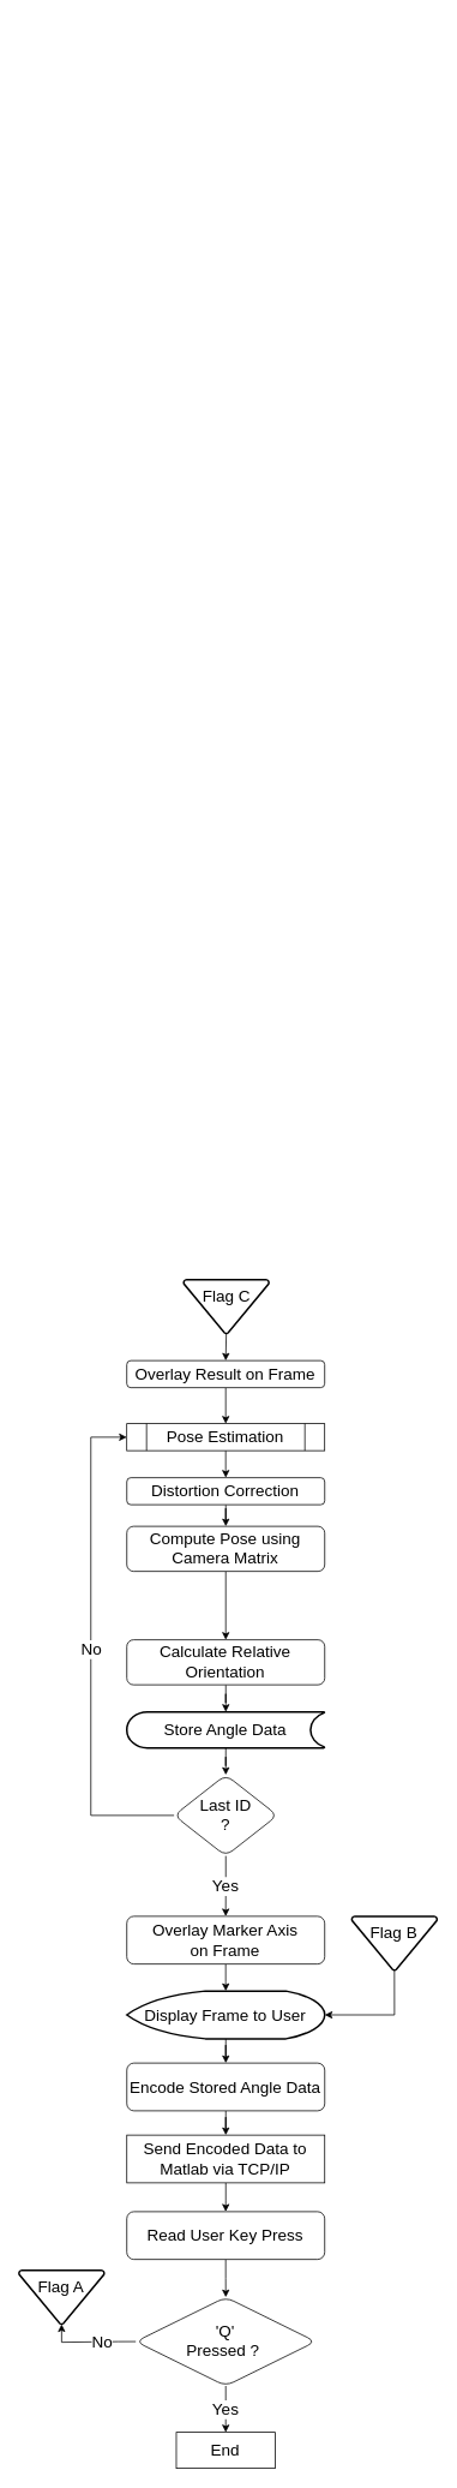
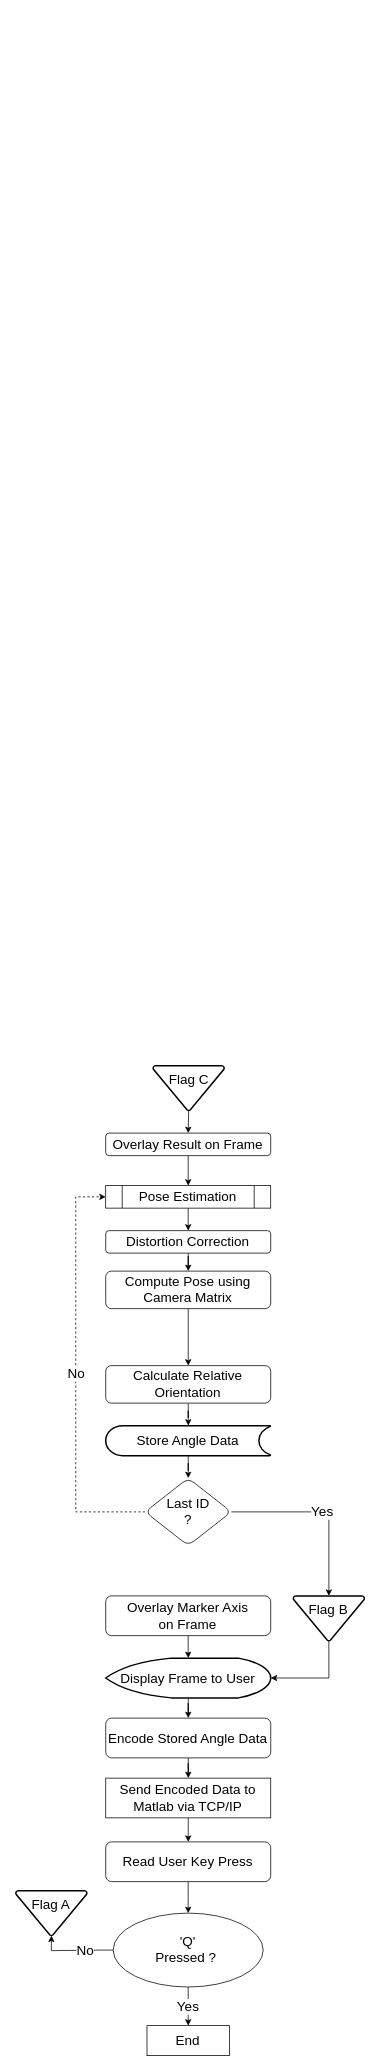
  <mxCell id="0" />
  <mxCell id="1" parent="0" />
  <mxCell id="2" value="" style="edgeStyle=orthogonalEdgeStyle;rounded=0;orthogonalLoop=1;jettySize=auto;html=1;entryX=0.5;entryY=0;entryDx=0;entryDy=0;" parent="1" edge="1"><mxGeometry relative="1" as="geometry"><mxPoint x="253" y="160" as="sourcePoint" /></mxGeometry></mxCell>
  <mxCell id="3" value="" style="edgeStyle=orthogonalEdgeStyle;rounded=0;orthogonalLoop=1;jettySize=auto;html=1;" parent="1" edge="1"><mxGeometry relative="1" as="geometry"><mxPoint x="253" y="20" as="sourcePoint" /></mxGeometry></mxCell>
  <mxCell id="4" value="" style="edgeStyle=orthogonalEdgeStyle;rounded=0;orthogonalLoop=1;jettySize=auto;html=1;entryX=0.5;entryY=0;entryDx=0;entryDy=0;" parent="1" edge="1"><mxGeometry relative="1" as="geometry"><mxPoint x="253" y="230" as="sourcePoint" /></mxGeometry></mxCell>
  <mxCell id="5" value="" style="edgeStyle=orthogonalEdgeStyle;rounded=0;orthogonalLoop=1;jettySize=auto;html=1;" parent="1" edge="1"><mxGeometry relative="1" as="geometry"><mxPoint x="253" y="300" as="sourcePoint" /></mxGeometry></mxCell>
  <mxCell id="6" value="End" style="rounded=0;whiteSpace=wrap;html=1;fontSize=18;" parent="1" vertex="1"><mxGeometry x="195.48" y="2700" width="110" height="40" as="geometry" /></mxCell>
  <mxCell id="7" value="" style="edgeStyle=orthogonalEdgeStyle;rounded=0;orthogonalLoop=1;jettySize=auto;html=1;" parent="1" source="8" target="12" edge="1"><mxGeometry relative="1" as="geometry" /></mxCell>
  <mxCell id="8" value="Pose Estimation" style="shape=process;whiteSpace=wrap;html=1;backgroundOutline=1;fontSize=18;" parent="1" vertex="1"><mxGeometry x="140.43" y="1580" width="220" height="30" as="geometry" /></mxCell>
  <mxCell id="9" style="edgeStyle=orthogonalEdgeStyle;rounded=0;orthogonalLoop=1;jettySize=auto;html=1;exitX=0.5;exitY=1;exitDx=0;exitDy=0;entryX=0.5;entryY=0;entryDx=0;entryDy=0;" parent="1" source="10" target="8" edge="1"><mxGeometry relative="1" as="geometry" /></mxCell>
  <mxCell id="10" value="Overlay Result on Frame" style="whiteSpace=wrap;html=1;fontSize=18;rounded=1;" parent="1" vertex="1"><mxGeometry x="140.43" y="1510" width="220" height="30" as="geometry" /></mxCell>
  <mxCell id="11" value="" style="edgeStyle=orthogonalEdgeStyle;rounded=0;orthogonalLoop=1;jettySize=auto;html=1;" parent="1" source="12" target="14" edge="1"><mxGeometry relative="1" as="geometry" /></mxCell>
  <mxCell id="12" value="Distortion Correction" style="whiteSpace=wrap;html=1;fontSize=18;rounded=1;" parent="1" vertex="1"><mxGeometry x="140.47" y="1640" width="220" height="30" as="geometry" /></mxCell>
  <mxCell id="13" value="" style="edgeStyle=orthogonalEdgeStyle;rounded=0;orthogonalLoop=1;jettySize=auto;html=1;" parent="1" source="14" target="21" edge="1"><mxGeometry relative="1" as="geometry" /></mxCell>
  <mxCell id="14" value="Compute Pose using Camera Matrix" style="whiteSpace=wrap;html=1;fontSize=18;rounded=1;" parent="1" vertex="1"><mxGeometry x="140.47" y="1694" width="220" height="50" as="geometry" /></mxCell>
- <mxCell id="15" value="No" style="edgeStyle=orthogonalEdgeStyle;rounded=0;orthogonalLoop=1;jettySize=auto;html=1;exitX=0;exitY=0.5;exitDx=0;exitDy=0;entryX=0;entryY=0.5;entryDx=0;entryDy=0;fontSize=18;" parent="1" source="17" target="8" edge="1"><mxGeometry x="-0.0" relative="1" as="geometry"><Array as="points"><mxPoint x="100.47" y="2015" /><mxPoint x="100.47" y="1595" /></Array><mxPoint as="offset" /></mxGeometry></mxCell>
- <mxCell id="16" value="Yes" style="edgeStyle=orthogonalEdgeStyle;rounded=0;orthogonalLoop=1;jettySize=auto;html=1;fontSize=18;" parent="1" source="17" target="19" edge="1"><mxGeometry relative="1" as="geometry" /></mxCell>
+ <mxCell id="15" value="No" style="edgeStyle=orthogonalEdgeStyle;rounded=0;orthogonalLoop=1;jettySize=auto;html=1;exitX=0;exitY=0.5;exitDx=0;exitDy=0;entryX=0;entryY=0.5;entryDx=0;entryDy=0;fontSize=18;dashed=1;" parent="1" source="17" target="8" edge="1"><mxGeometry x="-0.0" relative="1" as="geometry"><Array as="points"><mxPoint x="100.47" y="2015" /><mxPoint x="100.47" y="1595" /></Array><mxPoint as="offset" /></mxGeometry></mxCell>
+ <mxCell id="16" value="Yes" style="edgeStyle=orthogonalEdgeStyle;rounded=0;orthogonalLoop=1;jettySize=auto;html=1;fontSize=18;" parent="1" source="17" target="36" edge="1"><mxGeometry relative="1" as="geometry" /></mxCell>
  <mxCell id="17" value="Last ID&lt;br&gt;?" style="rhombus;whiteSpace=wrap;html=1;fontSize=18;rounded=1;" parent="1" vertex="1"><mxGeometry x="192.98" y="1970" width="115" height="90" as="geometry" /></mxCell>
  <mxCell id="18" value="" style="edgeStyle=orthogonalEdgeStyle;rounded=0;orthogonalLoop=1;jettySize=auto;html=1;" parent="1" source="19" target="25" edge="1"><mxGeometry relative="1" as="geometry" /></mxCell>
  <mxCell id="19" value="Overlay Marker Axis &lt;br&gt;on Frame" style="whiteSpace=wrap;html=1;fontSize=18;rounded=1;" parent="1" vertex="1"><mxGeometry x="140.44" y="2127" width="220" height="53" as="geometry" /></mxCell>
  <mxCell id="20" value="" style="edgeStyle=orthogonalEdgeStyle;rounded=0;orthogonalLoop=1;jettySize=auto;html=1;" parent="1" source="21" target="23" edge="1"><mxGeometry relative="1" as="geometry" /></mxCell>
  <mxCell id="21" value="Calculate Relative&lt;br&gt;Orientation" style="whiteSpace=wrap;html=1;fontSize=18;rounded=1;" parent="1" vertex="1"><mxGeometry x="140.47" y="1820" width="220" height="50" as="geometry" /></mxCell>
  <mxCell id="22" value="" style="edgeStyle=orthogonalEdgeStyle;rounded=0;orthogonalLoop=1;jettySize=auto;html=1;" parent="1" source="23" target="17" edge="1"><mxGeometry relative="1" as="geometry" /></mxCell>
  <mxCell id="23" value="&lt;font style=&quot;font-size: 18px;&quot;&gt;Store Angle Data&lt;/font&gt;" style="strokeWidth=2;html=1;shape=mxgraph.flowchart.stored_data;whiteSpace=wrap;" parent="1" vertex="1"><mxGeometry x="140.47" y="1900" width="220" height="40" as="geometry" /></mxCell>
  <mxCell id="24" value="" style="edgeStyle=orthogonalEdgeStyle;rounded=0;orthogonalLoop=1;jettySize=auto;html=1;" parent="1" source="25" target="27" edge="1"><mxGeometry relative="1" as="geometry" /></mxCell>
  <mxCell id="25" value="Display Frame to User" style="strokeWidth=2;html=1;shape=mxgraph.flowchart.display;whiteSpace=wrap;fontSize=18;" parent="1" vertex="1"><mxGeometry x="140.48" y="2210" width="220" height="53" as="geometry" /></mxCell>
  <mxCell id="26" value="" style="edgeStyle=orthogonalEdgeStyle;rounded=0;orthogonalLoop=1;jettySize=auto;html=1;" parent="1" source="27" target="29" edge="1"><mxGeometry relative="1" as="geometry" /></mxCell>
  <mxCell id="27" value="Encode Stored Angle Data" style="whiteSpace=wrap;html=1;fontSize=18;rounded=1;" parent="1" vertex="1"><mxGeometry x="140.48" y="2290" width="220" height="53" as="geometry" /></mxCell>
  <mxCell id="28" value="" style="edgeStyle=orthogonalEdgeStyle;rounded=0;orthogonalLoop=1;jettySize=auto;html=1;" parent="1" source="29" target="31" edge="1"><mxGeometry relative="1" as="geometry" /></mxCell>
  <mxCell id="29" value="Send Encoded Data to Matlab via TCP/IP" style="whiteSpace=wrap;html=1;fontSize=18;rounded=0;" parent="1" vertex="1"><mxGeometry x="140.48" y="2370" width="220" height="53" as="geometry" /></mxCell>
  <mxCell id="30" value="" style="edgeStyle=orthogonalEdgeStyle;rounded=0;orthogonalLoop=1;jettySize=auto;html=1;" parent="1" source="31" target="34" edge="1"><mxGeometry relative="1" as="geometry" /></mxCell>
  <mxCell id="31" value="Read User Key Press" style="whiteSpace=wrap;html=1;fontSize=18;rounded=1;" parent="1" vertex="1"><mxGeometry x="140.44" y="2455" width="220" height="53" as="geometry" /></mxCell>
  <mxCell id="32" value="Yes" style="edgeStyle=orthogonalEdgeStyle;rounded=0;orthogonalLoop=1;jettySize=auto;html=1;fontSize=18;" parent="1" source="34" target="6" edge="1"><mxGeometry relative="1" as="geometry" /></mxCell>
  <mxCell id="33" value="No" style="edgeStyle=orthogonalEdgeStyle;rounded=0;orthogonalLoop=1;jettySize=auto;html=1;exitX=0;exitY=0.5;exitDx=0;exitDy=0;entryX=0.5;entryY=1;entryDx=0;entryDy=0;entryPerimeter=0;fontSize=18;" parent="1" source="34" target="37" edge="1"><mxGeometry x="-0.262" relative="1" as="geometry"><mxPoint as="offset" /></mxGeometry></mxCell>
- <mxCell id="34" value="'Q' &lt;br&gt;Pressed ?&amp;nbsp;" style="rhombus;whiteSpace=wrap;html=1;fontSize=18;rounded=1;" parent="1" vertex="1"><mxGeometry x="150.45" y="2550" width="199.97" height="98.5" as="geometry" /></mxCell>
+ <mxCell id="34" value="'Q' &lt;br&gt;Pressed ?&amp;nbsp;" style="ellipse;whiteSpace=wrap;html=1;fontSize=18;" parent="1" vertex="1"><mxGeometry x="150.45" y="2550" width="199.97" height="98.5" as="geometry" /></mxCell>
  <mxCell id="35" style="edgeStyle=orthogonalEdgeStyle;rounded=0;orthogonalLoop=1;jettySize=auto;html=1;exitX=0.5;exitY=1;exitDx=0;exitDy=0;exitPerimeter=0;entryX=1;entryY=0.5;entryDx=0;entryDy=0;" parent="1" source="36" target="25" edge="1"><mxGeometry relative="1" as="geometry" /></mxCell>
  <mxCell id="36" value="Flag B&lt;br&gt;&lt;br&gt;" style="strokeWidth=2;html=1;shape=mxgraph.flowchart.merge_or_storage;whiteSpace=wrap;fontSize=18;" parent="1" vertex="1"><mxGeometry x="390.47" y="2127" width="95" height="60" as="geometry" /></mxCell>
  <mxCell id="37" value="Flag A&lt;br style=&quot;font-size: 18px;&quot;&gt;&lt;br style=&quot;font-size: 18px;&quot;&gt;" style="strokeWidth=2;html=1;shape=mxgraph.flowchart.merge_or_storage;whiteSpace=wrap;fontSize=18;" parent="1" vertex="1"><mxGeometry x="20.47" y="2520" width="95" height="60" as="geometry" /></mxCell>
  <mxCell id="38" style="edgeStyle=orthogonalEdgeStyle;rounded=0;orthogonalLoop=1;jettySize=auto;html=1;exitX=0.5;exitY=1;exitDx=0;exitDy=0;exitPerimeter=0;entryX=0.5;entryY=0;entryDx=0;entryDy=0;" parent="1" source="39" target="10" edge="1"><mxGeometry relative="1" as="geometry" /></mxCell>
  <mxCell id="39" value="Flag C&lt;br&gt;&lt;br&gt;" style="strokeWidth=2;html=1;shape=mxgraph.flowchart.merge_or_storage;whiteSpace=wrap;fontSize=18;" parent="1" vertex="1"><mxGeometry x="203.56" y="1420" width="95" height="60" as="geometry" /></mxCell>
